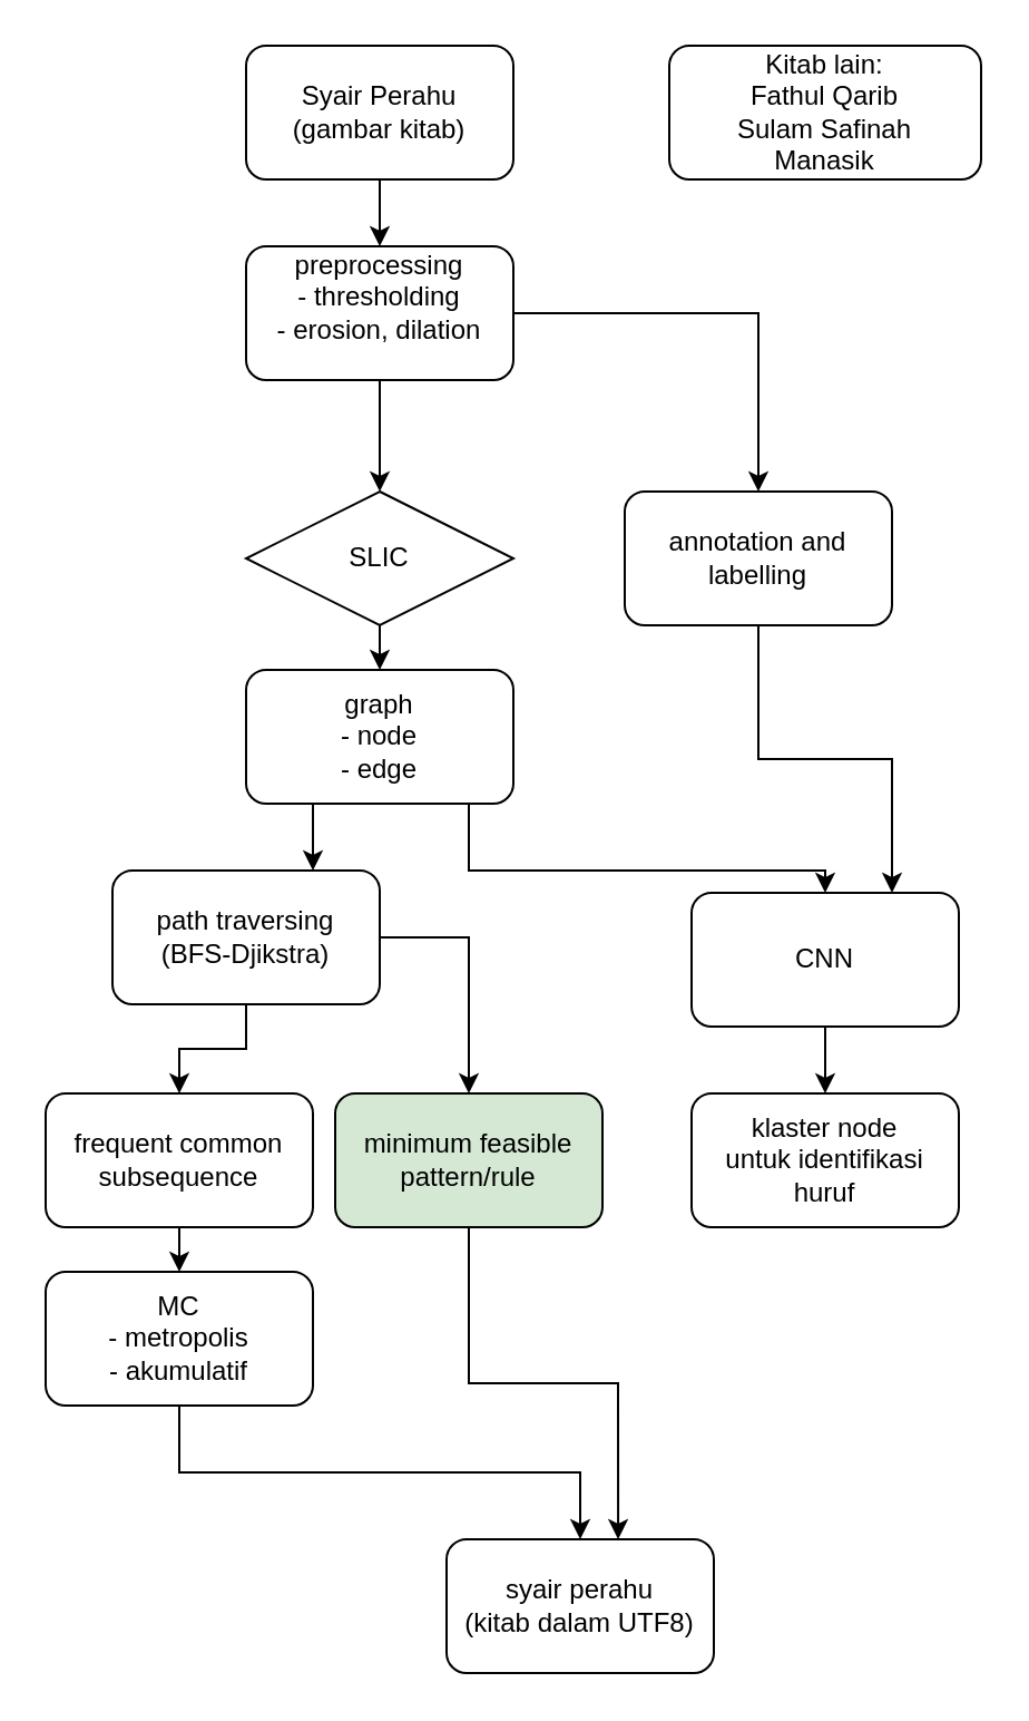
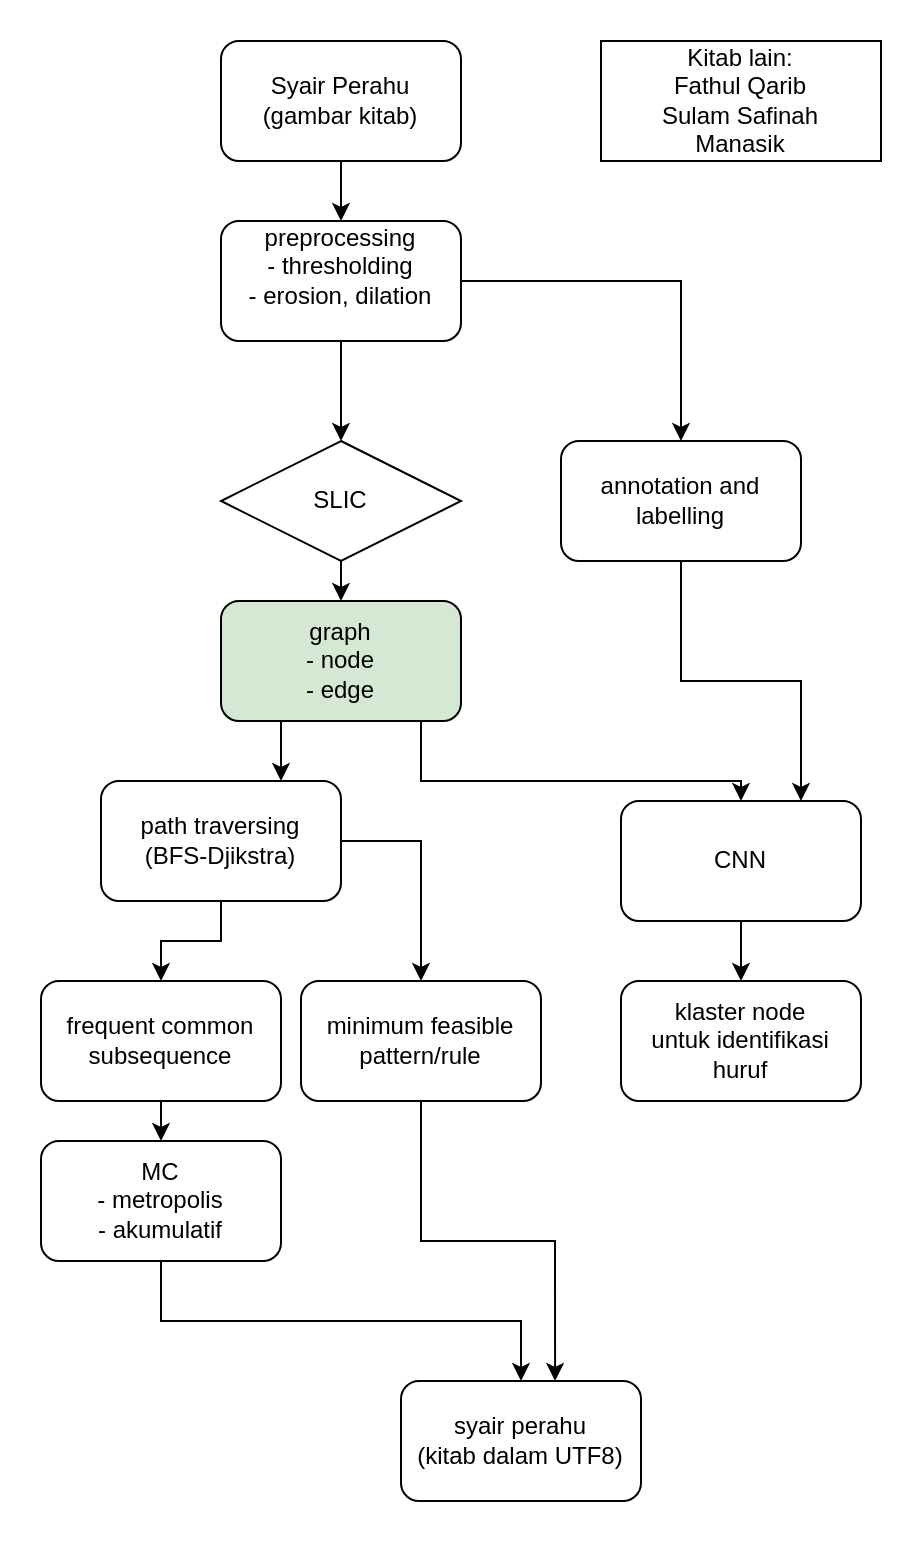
  <mxCell id="0" />
  <mxCell id="1" parent="0" />
  <mxCell id="2" style="edgeStyle=orthogonalEdgeStyle;rounded=0;orthogonalLoop=1;jettySize=auto;html=1;exitX=0.5;exitY=1;exitDx=0;exitDy=0;entryX=0.5;entryY=0;entryDx=0;entryDy=0;" parent="1" source="4" target="10" edge="1"><mxGeometry relative="1" as="geometry" /></mxCell>
  <mxCell id="3" style="edgeStyle=orthogonalEdgeStyle;rounded=0;orthogonalLoop=1;jettySize=auto;html=1;exitX=1;exitY=0.5;exitDx=0;exitDy=0;entryX=0.5;entryY=0;entryDx=0;entryDy=0;" parent="1" source="10" target="22" edge="1"><mxGeometry relative="1" as="geometry" /></mxCell>
  <mxCell id="4" value="Syair Perahu&lt;div&gt;(gambar kitab)&lt;/div&gt;" style="rounded=1;whiteSpace=wrap;html=1;" parent="1" vertex="1"><mxGeometry x="110" y="20" width="120" height="60" as="geometry" /></mxCell>
  <mxCell id="5" style="edgeStyle=orthogonalEdgeStyle;rounded=0;orthogonalLoop=1;jettySize=auto;html=1;exitX=0.5;exitY=1;exitDx=0;exitDy=0;entryX=0.5;entryY=0;entryDx=0;entryDy=0;" parent="1" source="6" target="20" edge="1"><mxGeometry relative="1" as="geometry" /></mxCell>
  <mxCell id="6" value="frequent common subsequence" style="rounded=1;whiteSpace=wrap;html=1;" parent="1" vertex="1"><mxGeometry x="20" y="490" width="120" height="60" as="geometry" /></mxCell>
  <mxCell id="7" style="edgeStyle=orthogonalEdgeStyle;rounded=0;orthogonalLoop=1;jettySize=auto;html=1;exitX=0.5;exitY=1;exitDx=0;exitDy=0;entryX=0.5;entryY=0;entryDx=0;entryDy=0;" parent="1" source="8" target="24" edge="1"><mxGeometry relative="1" as="geometry" /></mxCell>
  <mxCell id="8" value="CNN" style="rounded=1;whiteSpace=wrap;html=1;" parent="1" vertex="1"><mxGeometry x="310" y="400" width="120" height="60" as="geometry" /></mxCell>
  <mxCell id="9" style="edgeStyle=orthogonalEdgeStyle;rounded=0;orthogonalLoop=1;jettySize=auto;html=1;exitX=0.5;exitY=1;exitDx=0;exitDy=0;" parent="1" source="10" target="15" edge="1"><mxGeometry relative="1" as="geometry" /></mxCell>
  <mxCell id="10" value="preprocessing&lt;div&gt;- thresholding&lt;/div&gt;&lt;div&gt;- erosion, dilation&lt;/div&gt;&lt;div&gt;&lt;br&gt;&lt;/div&gt;" style="rounded=1;whiteSpace=wrap;html=1;" parent="1" vertex="1"><mxGeometry x="110" y="110" width="120" height="60" as="geometry" /></mxCell>
  <mxCell id="11" style="edgeStyle=orthogonalEdgeStyle;rounded=0;orthogonalLoop=1;jettySize=auto;html=1;exitX=0.5;exitY=1;exitDx=0;exitDy=0;entryX=0.5;entryY=0;entryDx=0;entryDy=0;" parent="1" source="13" target="8" edge="1"><mxGeometry relative="1" as="geometry"><Array as="points"><mxPoint x="210" y="360" /><mxPoint x="210" y="390" /><mxPoint x="370" y="390" /></Array></mxGeometry></mxCell>
  <mxCell id="12" style="edgeStyle=orthogonalEdgeStyle;rounded=0;orthogonalLoop=1;jettySize=auto;html=1;exitX=0.25;exitY=1;exitDx=0;exitDy=0;entryX=0.75;entryY=0;entryDx=0;entryDy=0;" parent="1" source="13" target="18" edge="1"><mxGeometry relative="1" as="geometry" /></mxCell>
- <mxCell id="13" value="&lt;div&gt;graph&lt;/div&gt;&lt;div&gt;- node&lt;/div&gt;&lt;div&gt;- edge&lt;/div&gt;" style="rounded=1;whiteSpace=wrap;html=1;" parent="1" vertex="1"><mxGeometry x="110" y="300" width="120" height="60" as="geometry" /></mxCell>
+ <mxCell id="13" value="&lt;div&gt;graph&lt;/div&gt;&lt;div&gt;- node&lt;/div&gt;&lt;div&gt;- edge&lt;/div&gt;" style="rounded=1;whiteSpace=wrap;html=1;fillColor=#d5e8d4;" parent="1" vertex="1"><mxGeometry x="110" y="300" width="120" height="60" as="geometry" /></mxCell>
  <mxCell id="14" style="edgeStyle=orthogonalEdgeStyle;rounded=0;orthogonalLoop=1;jettySize=auto;html=1;exitX=0.5;exitY=1;exitDx=0;exitDy=0;entryX=0.5;entryY=0;entryDx=0;entryDy=0;" parent="1" source="15" target="13" edge="1"><mxGeometry relative="1" as="geometry" /></mxCell>
  <mxCell id="15" value="&lt;div&gt;SLIC&lt;/div&gt;" style="rhombus;whiteSpace=wrap;html=1;" parent="1" vertex="1"><mxGeometry x="110" y="220" width="120" height="60" as="geometry" /></mxCell>
  <mxCell id="16" style="edgeStyle=orthogonalEdgeStyle;rounded=0;orthogonalLoop=1;jettySize=auto;html=1;exitX=0.5;exitY=1;exitDx=0;exitDy=0;" parent="1" source="18" target="6" edge="1"><mxGeometry relative="1" as="geometry" /></mxCell>
  <mxCell id="17" style="edgeStyle=orthogonalEdgeStyle;rounded=0;orthogonalLoop=1;jettySize=auto;html=1;exitX=1;exitY=0.5;exitDx=0;exitDy=0;entryX=0.5;entryY=0;entryDx=0;entryDy=0;" parent="1" source="18" target="23" edge="1"><mxGeometry relative="1" as="geometry" /></mxCell>
  <mxCell id="18" value="path traversing&lt;br&gt;(BFS-Djikstra)" style="rounded=1;whiteSpace=wrap;html=1;" parent="1" vertex="1"><mxGeometry x="50" y="390" width="120" height="60" as="geometry" /></mxCell>
  <mxCell id="19" style="edgeStyle=orthogonalEdgeStyle;rounded=0;orthogonalLoop=1;jettySize=auto;html=1;exitX=0.5;exitY=1;exitDx=0;exitDy=0;entryX=0.5;entryY=0;entryDx=0;entryDy=0;" parent="1" source="20" target="25" edge="1"><mxGeometry relative="1" as="geometry" /></mxCell>
  <mxCell id="20" value="MC&lt;div&gt;- metropolis&lt;/div&gt;&lt;div&gt;- akumulatif&lt;/div&gt;" style="rounded=1;whiteSpace=wrap;html=1;" parent="1" vertex="1"><mxGeometry x="20" y="570" width="120" height="60" as="geometry" /></mxCell>
  <mxCell id="21" style="edgeStyle=orthogonalEdgeStyle;rounded=0;orthogonalLoop=1;jettySize=auto;html=1;exitX=0.5;exitY=1;exitDx=0;exitDy=0;entryX=0.75;entryY=0;entryDx=0;entryDy=0;" parent="1" source="22" target="8" edge="1"><mxGeometry relative="1" as="geometry" /></mxCell>
  <mxCell id="22" value="annotation and labelling" style="rounded=1;whiteSpace=wrap;html=1;" parent="1" vertex="1"><mxGeometry x="280" y="220" width="120" height="60" as="geometry" /></mxCell>
- <mxCell id="23" value="minimum feasible pattern/rule" style="rounded=1;whiteSpace=wrap;html=1;fillColor=#d5e8d4;" parent="1" vertex="1"><mxGeometry x="150" y="490" width="120" height="60" as="geometry" /></mxCell>
+ <mxCell id="23" value="minimum feasible pattern/rule" style="rounded=1;whiteSpace=wrap;html=1;" parent="1" vertex="1"><mxGeometry x="150" y="490" width="120" height="60" as="geometry" /></mxCell>
  <mxCell id="24" value="klaster node&lt;div&gt;untuk identifikasi&lt;/div&gt;&lt;div&gt;huruf&lt;/div&gt;" style="rounded=1;whiteSpace=wrap;html=1;" parent="1" vertex="1"><mxGeometry x="310" y="490" width="120" height="60" as="geometry" /></mxCell>
  <mxCell id="25" value="syair perahu&lt;div&gt;(kitab dalam UTF8)&lt;/div&gt;" style="rounded=1;whiteSpace=wrap;html=1;" parent="1" vertex="1"><mxGeometry x="200" y="690" width="120" height="60" as="geometry" /></mxCell>
  <mxCell id="26" style="edgeStyle=orthogonalEdgeStyle;rounded=0;orthogonalLoop=1;jettySize=auto;html=1;exitX=0.5;exitY=1;exitDx=0;exitDy=0;entryX=0.642;entryY=0;entryDx=0;entryDy=0;entryPerimeter=0;" parent="1" source="23" target="25" edge="1"><mxGeometry relative="1" as="geometry" /></mxCell>
- <mxCell id="27" value="&lt;div&gt;&lt;br&gt;&lt;/div&gt;&lt;div&gt;Kitab lain:&lt;/div&gt;Fathul Qarib&lt;div&gt;Sulam Safinah&lt;/div&gt;&lt;div&gt;Manasik&lt;/div&gt;&lt;div&gt;&lt;br&gt;&lt;/div&gt;" style="rounded=1;whiteSpace=wrap;html=1;" parent="1" vertex="1"><mxGeometry x="300" y="20" width="140" height="60" as="geometry" /></mxCell>
+ <mxCell id="27" value="&lt;div&gt;&lt;br&gt;&lt;/div&gt;&lt;div&gt;Kitab lain:&lt;/div&gt;Fathul Qarib&lt;div&gt;Sulam Safinah&lt;/div&gt;&lt;div&gt;Manasik&lt;/div&gt;&lt;div&gt;&lt;br&gt;&lt;/div&gt;" style="whiteSpace=wrap;html=1;rounded=0;" parent="1" vertex="1"><mxGeometry x="300" y="20" width="140" height="60" as="geometry" /></mxCell>
